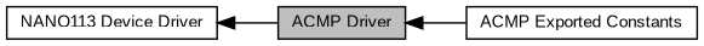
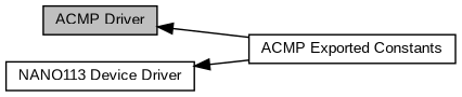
  digraph {
    fontname="Liberation Sans"
    rankdir=LR
    node [color=black fillcolor=white fontname="Liberation Sans" fontsize=10 shape=box style=filled]
    edge [dir=back fontname="Liberation Sans" fontsize=10 labelfontname=Helvetica labelfontsize=10 shape=plaintext style=solid]
    n1 [fillcolor=grey75 fontcolor=black height=0.2 label="ACMP Driver" width=0.4]
    n2 [height=0.2 label="ACMP Exported Constants" width=0.4]
    n3 [height=0.2 label="NANO113 Device Driver" width=0.4]
    n1 -> n2
-   n3 -> n1
+   n3 -> n2
  }
